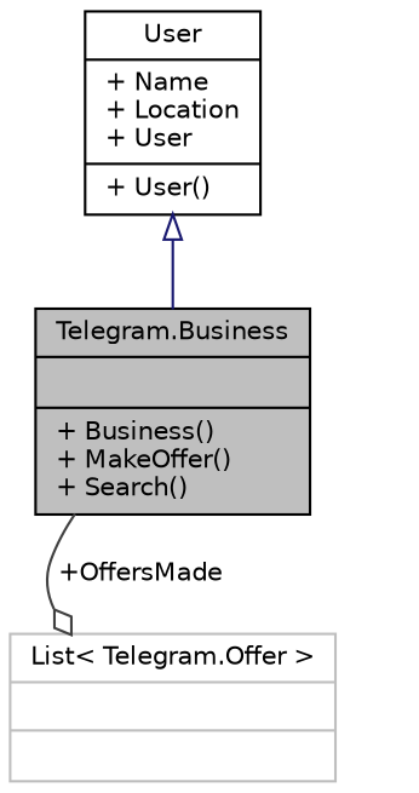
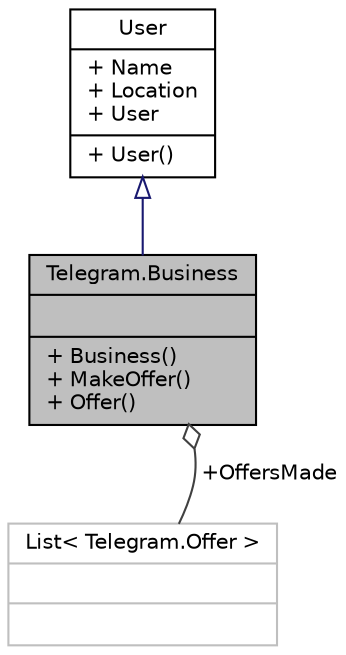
  digraph {
    node [color=black fillcolor=white fontname=Helvetica fontsize=10 shape=record style=filled]
    edge [fontname=Helvetica fontsize=10 labelfontname=Helvetica labelfontsize=10 style=solid]
-   n1 [fillcolor=grey75 fontcolor=black height=0.2 label="{Telegram.Business\n||+ Business()\l+ MakeOffer()\l+ Search()\l}" width=0.4]
+   n1 [fillcolor=grey75 fontcolor=black height=0.2 label="{Telegram.Business\n||+ Business()\l+ MakeOffer()\l+ Offer()\l}" width=0.4]
    n2 [height=0.2 label="{User\n|+ Name\l+ Location\l+ User\l|+ User()\l}" width=0.4]
    n3 [color=grey75 height=0.2 label="{List\< Telegram.Offer \>\n||}" width=0.4]
    n2 -> n1 [arrowtail=onormal color=midnightblue dir=back]
-   n1 -> n3 [arrowhead=odiamond color=grey25 label=" +OffersMade"]
+   n3 -> n1 [arrowhead=odiamond color=grey25 label=" +OffersMade"]
  }
